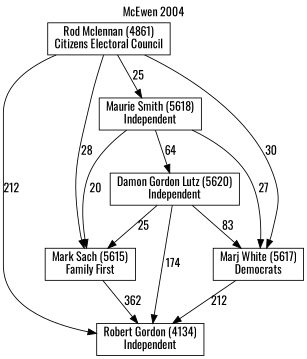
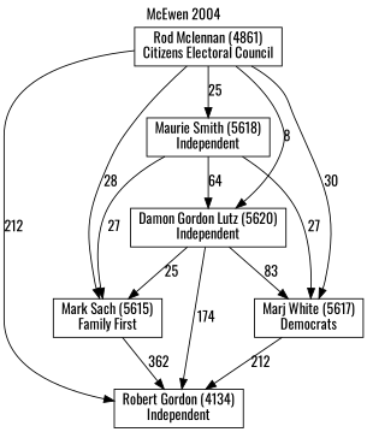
  digraph {
    fontname=Oswald
    label="McEwen 2004"
    labelloc=t
    mclimit=10
    node [fontname=Oswald shape=box]
    edge [fontname=Oswald]
    n1 [label="Robert Gordon (4134)\nIndependent"]
    n2 [label="Mark Sach (5615)\nFamily First"]
    n3 [label="Marj White (5617)\nDemocrats"]
    n4 [label="Damon Gordon Lutz (5620)\nIndependent"]
    n5 [label="Maurie Smith (5618)\nIndependent"]
    n6 [label="Rod Mclennan (4861)\nCitizens Electoral Council"]
    n2 -> n1 [label=362]
    n3 -> n1 [label=212]
    n4 -> n1 [label=174]
    n4 -> n2 [label=25]
    n4 -> n3 [label=83]
-   n5 -> n2 [label=20]
+   n5 -> n2 [label=27]
    n5 -> n3 [label=27]
    n5 -> n4 [label=64]
    n6 -> n1 [label=212]
    n6 -> n2 [label=28]
    n6 -> n3 [label=30]
+   n6 -> n4 [label=8]
    n6 -> n5 [label=25]
  }
